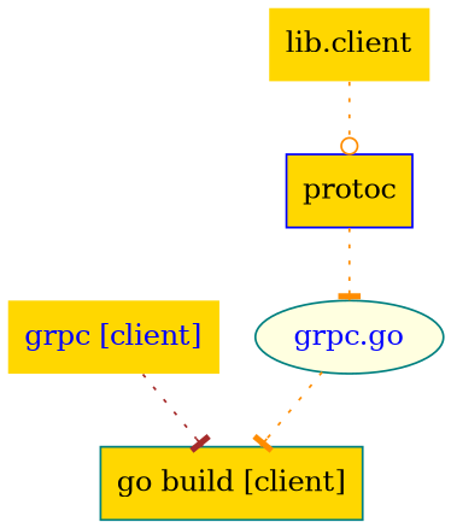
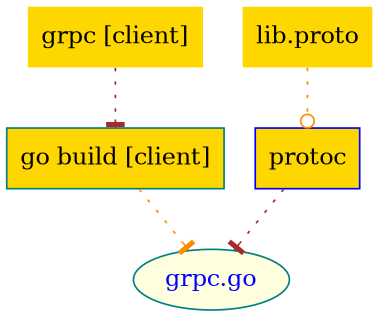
  strict digraph {
    node [color=teal fillcolor=gold shape=plaintext style=filled]
    edge [arrowhead=tee color=brown style=dotted]
-   "grpc [client]" [color=blue fontcolor=blue]
+   "grpc [client]" [color=blue fontcolor=black]
    "go build [client]" [shape=box]
    "grpc.go" [fillcolor=lightyellow fontcolor=blue shape=""]
    protoc [color=blue shape=box]
-   "lib.proto" [label="lib.client"]
+   "lib.proto"
    "grpc [client]" -> "go build [client]"
-   "grpc.go" -> "go build [client]" [color=darkorange]
-   protoc -> "grpc.go" [color=darkorange]
+   "go build [client]" -> "grpc.go" [color=darkorange]
+   protoc -> "grpc.go"
    "lib.proto" -> protoc [arrowhead=odot color=darkorange]
  }
